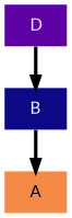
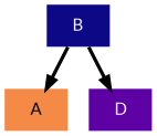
  strict digraph {
    fontname=Lato
    nodesep=0.25
    rankdir=TB
    ranksep=0.5
    node [fontname=Lato shape=plaintext style=filled]
    edge [fontname=Lato penwidth=3.0 weight=2.]
    n1 [fillcolor="#f48a46" label=<         <TABLE BORDER="0" CELLBORDER="0" CELLSPACING="0" CELLPADDING="0">           <TR>             <TD><FONT COLOR="#000000">A</FONT></TD>           </TR>         </TABLE>         >]
    n2 [fillcolor="#0d0886" label=<         <TABLE BORDER="0" CELLBORDER="0" CELLSPACING="0" CELLPADDING="0">           <TR>             <TD><FONT COLOR="#ffffff">B</FONT></TD>           </TR>         </TABLE>         >]
    n3 [fillcolor="#5d01a5" label=<         <TABLE BORDER="0" CELLBORDER="0" CELLSPACING="0" CELLPADDING="0">           <TR>             <TD><FONT COLOR="#ffffff">D</FONT></TD>           </TR>         </TABLE>         >]
    n2 -> n1
-   n3 -> n2
+   n2 -> n3
  }
